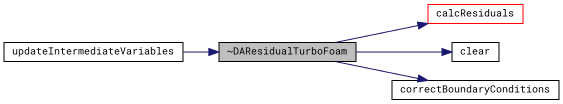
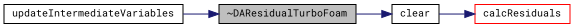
  digraph {
    fontname="Roboto Mono"
    rankdir=LR
    node [color=black fontname="Roboto Mono" fontsize=10 shape=record]
    edge [color=midnightblue fontname="Roboto Mono" fontsize=10 labelfontname=Helvetica labelfontsize=10 style=solid]
    n1 [fillcolor=grey75 fontcolor=black height=0.2 label="~DAResidualTurboFoam" style=filled width=0.4]
    n2 [color=red height=0.2 label=calcResiduals width=0.4]
    n3 [height=0.2 label=clear width=0.4]
-   n4 [height=0.2 label=correctBoundaryConditions width=0.4]
    n5 [height=0.2 label=updateIntermediateVariables width=0.4]
-   n1 -> n2
+   n3 -> n2
    n1 -> n3
-   n1 -> n4
    n5 -> n1
  }
